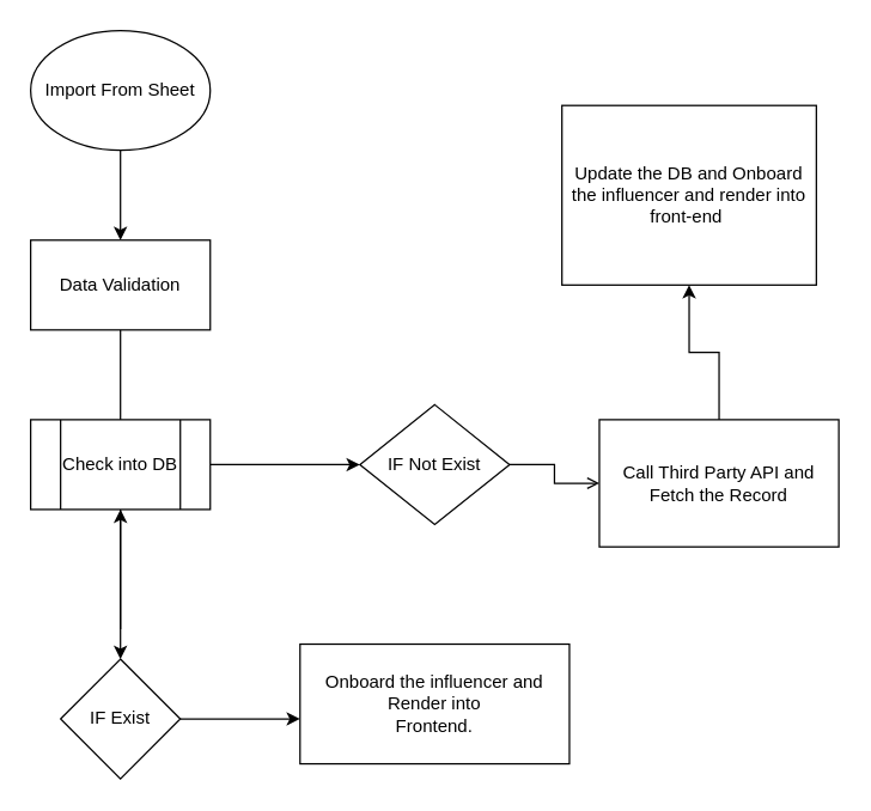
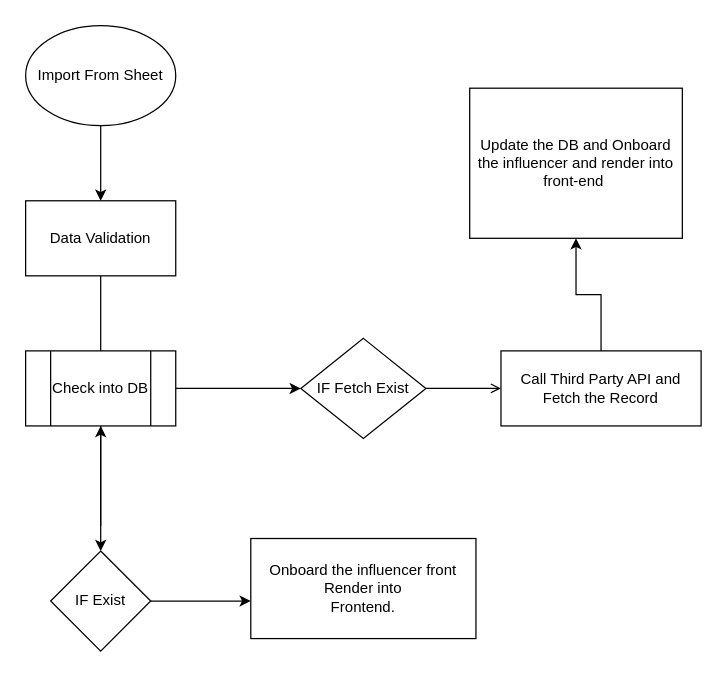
  <mxCell id="0" />
  <mxCell id="1" parent="0" />
  <mxCell id="2" value="Import From Sheet" style="ellipse;whiteSpace=wrap;html=1;" vertex="1" parent="1"><mxGeometry x="20" y="20" width="120" height="80" as="geometry" /></mxCell>
  <mxCell id="3" value="" style="endArrow=classic;html=1;rounded=0;exitX=0.5;exitY=1;exitDx=0;exitDy=0;" edge="1" parent="1" source="2"><mxGeometry width="50" height="50" relative="1" as="geometry"><mxPoint x="110" y="150" as="sourcePoint" /><mxPoint x="80" y="160" as="targetPoint" /></mxGeometry></mxCell>
  <mxCell id="4" style="edgeStyle=orthogonalEdgeStyle;rounded=0;orthogonalLoop=1;jettySize=auto;html=1;" edge="1" parent="1" source="5"><mxGeometry relative="1" as="geometry"><mxPoint x="80" y="290" as="targetPoint" /></mxGeometry></mxCell>
  <mxCell id="5" value="Data Validation" style="rounded=0;whiteSpace=wrap;html=1;" vertex="1" parent="1"><mxGeometry x="20" y="160" width="120" height="60" as="geometry" /></mxCell>
  <mxCell id="6" style="edgeStyle=orthogonalEdgeStyle;rounded=0;orthogonalLoop=1;jettySize=auto;html=1;" edge="1" parent="1" source="8"><mxGeometry relative="1" as="geometry"><mxPoint x="80" y="440" as="targetPoint" /></mxGeometry></mxCell>
  <mxCell id="7" value="" style="edgeStyle=orthogonalEdgeStyle;rounded=0;orthogonalLoop=1;jettySize=auto;html=1;" edge="1" parent="1" source="8" target="14"><mxGeometry relative="1" as="geometry" /></mxCell>
  <mxCell id="8" value="Check into DB" style="shape=process;whiteSpace=wrap;html=1;backgroundOutline=1;size=0.167;" vertex="1" parent="1"><mxGeometry x="20" y="280" width="120" height="60" as="geometry" /></mxCell>
  <mxCell id="9" value="" style="edgeStyle=orthogonalEdgeStyle;rounded=0;orthogonalLoop=1;jettySize=auto;html=1;" edge="1" parent="1" target="8"><mxGeometry relative="1" as="geometry"><mxPoint x="80" y="420" as="sourcePoint" /><Array as="points"><mxPoint x="80" y="380" /><mxPoint x="80" y="380" /></Array></mxGeometry></mxCell>
  <mxCell id="10" style="edgeStyle=orthogonalEdgeStyle;rounded=0;orthogonalLoop=1;jettySize=auto;html=1;" edge="1" parent="1" source="11"><mxGeometry relative="1" as="geometry"><mxPoint x="200" y="480" as="targetPoint" /></mxGeometry></mxCell>
  <mxCell id="11" value="IF Exist" style="rhombus;whiteSpace=wrap;html=1;" vertex="1" parent="1"><mxGeometry x="40" y="440" width="80" height="80" as="geometry" /></mxCell>
- <mxCell id="12" value="Onboard the influencer and Render into&lt;br&gt;Frontend." style="rounded=0;whiteSpace=wrap;html=1;" vertex="1" parent="1"><mxGeometry x="200" y="430" width="180" height="80" as="geometry" /></mxCell>
+ <mxCell id="12" value="Onboard the influencer front Render into&lt;br&gt;Frontend." style="rounded=0;whiteSpace=wrap;html=1;" vertex="1" parent="1"><mxGeometry x="200" y="430" width="180" height="80" as="geometry" /></mxCell>
  <mxCell id="13" value="" style="edgeStyle=orthogonalEdgeStyle;rounded=0;orthogonalLoop=1;jettySize=auto;html=1;endArrow=open;" edge="1" parent="1" source="14" target="16"><mxGeometry relative="1" as="geometry"><mxPoint x="400" y="310" as="targetPoint" /></mxGeometry></mxCell>
- <mxCell id="14" value="IF Not Exist" style="rhombus;whiteSpace=wrap;html=1;" vertex="1" parent="1"><mxGeometry x="240" y="270" width="100" height="80" as="geometry" /></mxCell>
+ <mxCell id="14" value="IF Fetch Exist" style="rhombus;whiteSpace=wrap;html=1;" vertex="1" parent="1"><mxGeometry x="240" y="270" width="100" height="80" as="geometry" /></mxCell>
  <mxCell id="15" value="" style="edgeStyle=orthogonalEdgeStyle;rounded=0;orthogonalLoop=1;jettySize=auto;html=1;" edge="1" parent="1" source="16" target="17"><mxGeometry relative="1" as="geometry" /></mxCell>
- <mxCell id="16" value="Call Third Party API and Fetch the Record" style="rounded=0;whiteSpace=wrap;html=1;" vertex="1" parent="1"><mxGeometry x="400" y="280" width="160" height="85" as="geometry" /></mxCell>
+ <mxCell id="16" value="Call Third Party API and Fetch the Record" style="rounded=0;whiteSpace=wrap;html=1;" vertex="1" parent="1"><mxGeometry x="400" y="280" width="160" height="60" as="geometry" /></mxCell>
  <mxCell id="17" value="Update the DB and Onboard the influencer and render into front-end&amp;nbsp;" style="whiteSpace=wrap;html=1;rounded=0;" vertex="1" parent="1"><mxGeometry x="375" y="70" width="170" height="120" as="geometry" /></mxCell>
